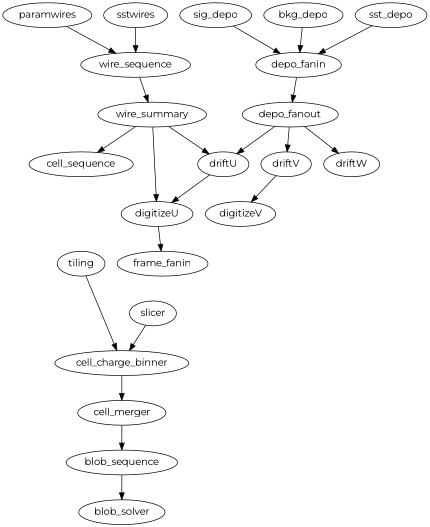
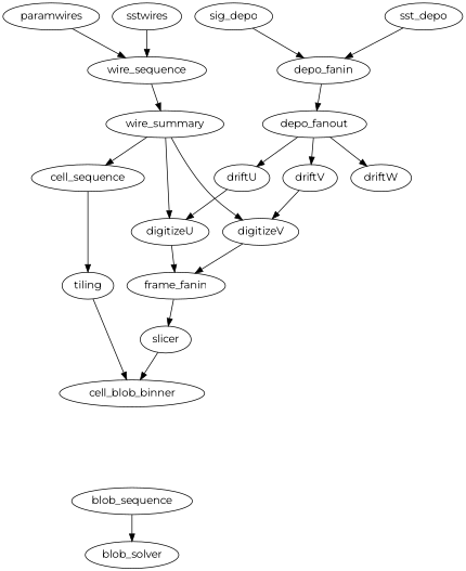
  digraph {
    fontname=Montserrat
    title="Wire Cell Data Flow"
    node [fontname=Montserrat]
    edge [fontname=Montserrat]
    sst_depo
    depo_fanin
    depo_fanout
    driftU
    driftV
    driftW
    sig_depo
-   bkg_depo
    digitizeU
    digitizeV
    paramwires
    wire_sequence
    wire_summary
    cell_sequence
    sstwires
    frame_fanin
    tiling
    slicer
-   cell_charge_binner
-   cell_merger
+   cell_charge_binner [label=cell_blob_binner]
    blob_sequence
    blob_solver
    sst_depo -> depo_fanin
    depo_fanin -> depo_fanout
    depo_fanout -> driftU
    depo_fanout -> driftV
    depo_fanout -> driftW
    driftU -> digitizeU
    driftV -> digitizeV
    sig_depo -> depo_fanin
-   bkg_depo -> depo_fanin
    digitizeU -> frame_fanin
+   digitizeV -> frame_fanin
    paramwires -> wire_sequence
    wire_sequence -> wire_summary
    wire_summary -> digitizeU
-   wire_summary -> driftU
+   wire_summary -> digitizeV
    wire_summary -> cell_sequence
+   cell_sequence -> tiling
    sstwires -> wire_sequence
+   frame_fanin -> slicer
    tiling -> cell_charge_binner
    slicer -> cell_charge_binner
-   cell_charge_binner -> cell_merger
-   cell_merger -> blob_sequence
    blob_sequence -> blob_solver
  }
